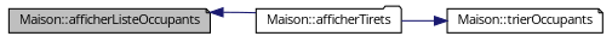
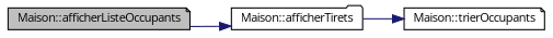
  digraph {
    fontname="Open Sans"
    rankdir=LR
    node [color=black fontname="Open Sans" fontsize=10 shape=note]
    edge [color=midnightblue fontname="Open Sans" fontsize=10 labelfontname=Helvetica labelfontsize=10 style=solid]
    n1 [fillcolor=grey75 fontcolor=black height=0.2 label="Maison::afficherListeOccupants" style=filled width=0.4]
    n2 [height=0.2 label="Maison::afficherTirets" shape=folder width=0.4]
    n3 [height=0.2 label="Maison::trierOccupants" width=0.4]
-   n2 -> n1
+   n1 -> n2
    n2 -> n3
  }
